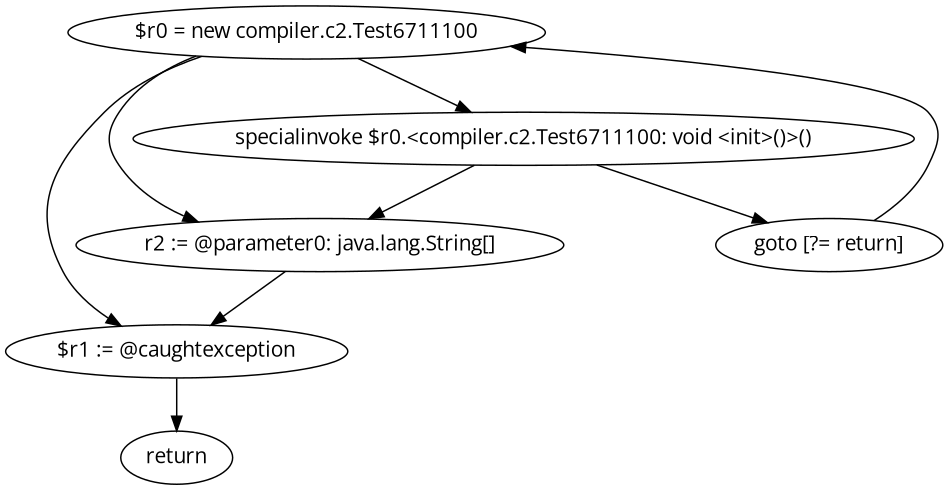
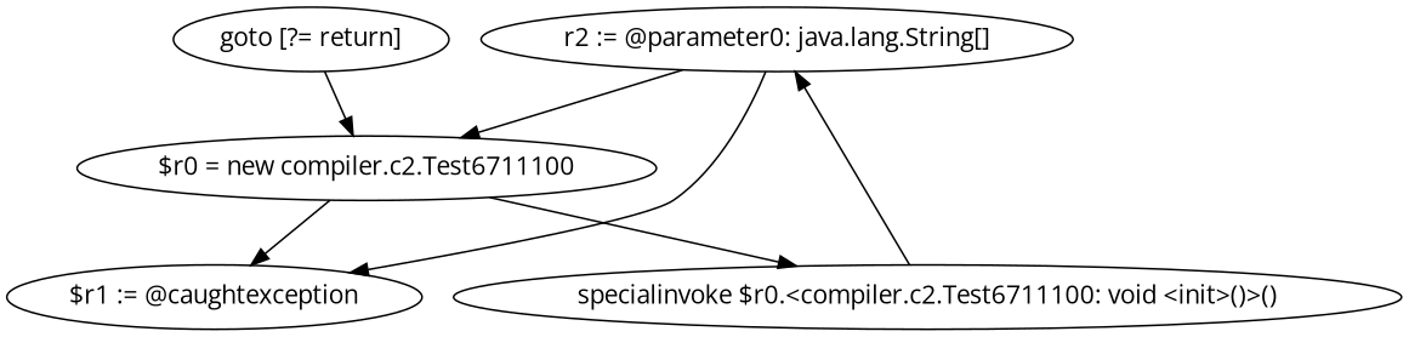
  digraph {
    fontname="Open Sans"
    node [fontname="Open Sans"]
    edge [fontname="Open Sans"]
    "r2 := @parameter0: java.lang.String[]"
    "$r0 = new compiler.c2.Test6711100"
    "$r1 := @caughtexception"
    "specialinvoke $r0.<compiler.c2.Test6711100: void <init>()>()"
-   return
    "goto [?= return]"
-   "$r0 = new compiler.c2.Test6711100" -> "r2 := @parameter0: java.lang.String[]"
+   "r2 := @parameter0: java.lang.String[]" -> "$r0 = new compiler.c2.Test6711100"
    "r2 := @parameter0: java.lang.String[]" -> "$r1 := @caughtexception"
    "$r0 = new compiler.c2.Test6711100" -> "$r1 := @caughtexception"
    "$r0 = new compiler.c2.Test6711100" -> "specialinvoke $r0.<compiler.c2.Test6711100: void <init>()>()"
-   "$r1 := @caughtexception" -> return
    "specialinvoke $r0.<compiler.c2.Test6711100: void <init>()>()" -> "r2 := @parameter0: java.lang.String[]"
-   "specialinvoke $r0.<compiler.c2.Test6711100: void <init>()>()" -> "goto [?= return]"
    "goto [?= return]" -> "$r0 = new compiler.c2.Test6711100"
  }
